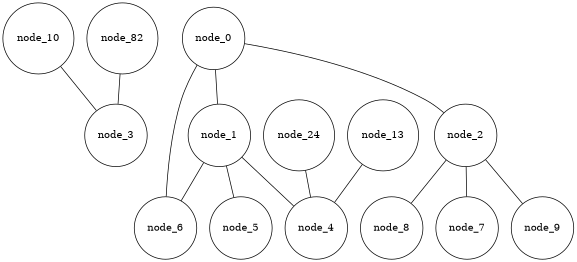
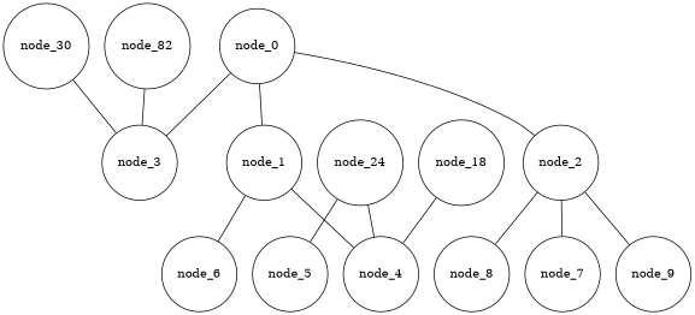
  graph {
    node [shape=circle]
    node_0
    node_3
    node_1
    node_2
    node_6
    node_5
    node_4
    node_8
    node_7
    node_9
    n11 [label=node_24]
    n12 [label=node_82]
-   node_10
-   node_13
-   node_0 -- node_6
+   node_10 [label=node_30]
+   node_13 [label=node_18]
+   node_0 -- node_3
    node_0 -- node_1
    node_0 -- node_2
    node_1 -- node_6
-   node_1 -- node_5
+   n11 -- node_5
    node_1 -- node_4
    node_2 -- node_8
    node_2 -- node_7
    node_2 -- node_9
    n11 -- node_4
    n12 -- node_3
    node_10 -- node_3
    node_13 -- node_4
  }
